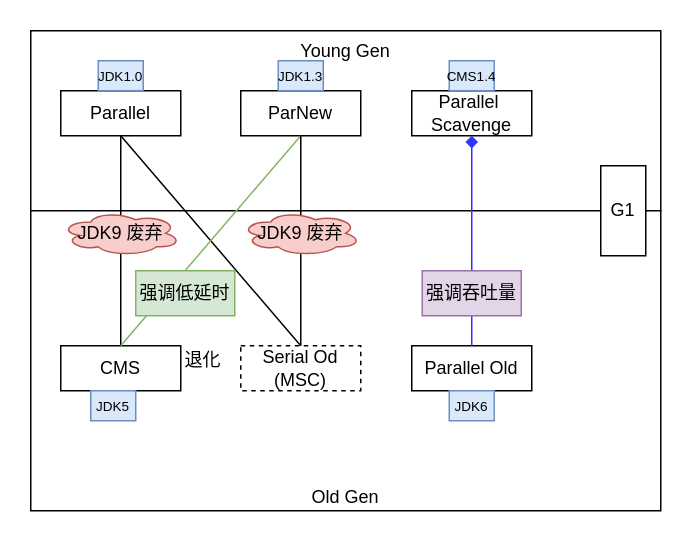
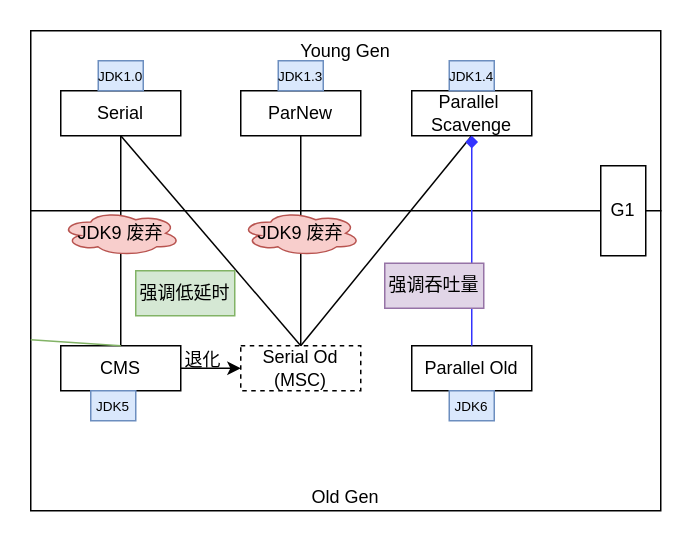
  <mxCell id="0" />
  <mxCell id="1" parent="0" />
  <mxCell id="2" value="Young Gen" style="rounded=0;whiteSpace=wrap;html=1;verticalAlign=top;" vertex="1" parent="1"><mxGeometry x="20" y="20" width="420" height="120" as="geometry" /></mxCell>
  <mxCell id="3" value="Old Gen" style="rounded=0;whiteSpace=wrap;html=1;verticalAlign=bottom;" vertex="1" parent="1"><mxGeometry x="20" y="140" width="420" height="200" as="geometry" /></mxCell>
- <mxCell id="4" value="Parallel" style="rounded=0;whiteSpace=wrap;html=1;" vertex="1" parent="1"><mxGeometry x="40" y="60" width="80" height="30" as="geometry" /></mxCell>
+ <mxCell id="4" value="Serial" style="rounded=0;whiteSpace=wrap;html=1;" vertex="1" parent="1"><mxGeometry x="40" y="60" width="80" height="30" as="geometry" /></mxCell>
  <mxCell id="5" value="ParNew" style="rounded=0;whiteSpace=wrap;html=1;" vertex="1" parent="1"><mxGeometry x="160" y="60" width="80" height="30" as="geometry" /></mxCell>
  <mxCell id="6" value="Parallel&amp;nbsp;&lt;br&gt;Scavenge" style="rounded=0;whiteSpace=wrap;html=1;" vertex="1" parent="1"><mxGeometry x="274" y="60" width="80" height="30" as="geometry" /></mxCell>
+ <mxCell id="7" value="" style="edgeStyle=orthogonalEdgeStyle;rounded=0;orthogonalLoop=1;jettySize=auto;html=1;" edge="1" parent="1" source="8" target="9"><mxGeometry relative="1" as="geometry" /></mxCell>
  <mxCell id="8" value="CMS" style="rounded=0;whiteSpace=wrap;html=1;" vertex="1" parent="1"><mxGeometry x="40" y="230" width="80" height="30" as="geometry" /></mxCell>
  <mxCell id="9" value="Serial Od&lt;br&gt;(MSC)" style="rounded=0;whiteSpace=wrap;html=1;dashed=1;" vertex="1" parent="1"><mxGeometry x="160" y="230" width="80" height="30" as="geometry" /></mxCell>
  <mxCell id="10" value="Parallel Old" style="rounded=0;whiteSpace=wrap;html=1;" vertex="1" parent="1"><mxGeometry x="274" y="230" width="80" height="30" as="geometry" /></mxCell>
  <mxCell id="11" value="G1" style="rounded=0;whiteSpace=wrap;html=1;" vertex="1" parent="1"><mxGeometry x="400" y="110" width="30" height="60" as="geometry" /></mxCell>
  <mxCell id="12" value="" style="endArrow=none;html=1;rounded=0;entryX=0.5;entryY=1;entryDx=0;entryDy=0;" edge="1" parent="1" source="8" target="4"><mxGeometry width="50" height="50" relative="1" as="geometry"><mxPoint x="300" y="200" as="sourcePoint" /><mxPoint x="350" y="150" as="targetPoint" /></mxGeometry></mxCell>
  <mxCell id="13" value="" style="endArrow=none;html=1;rounded=0;entryX=0.5;entryY=1;entryDx=0;entryDy=0;exitX=0.5;exitY=0;exitDx=0;exitDy=0;" edge="1" parent="1" source="9" target="4"><mxGeometry width="50" height="50" relative="1" as="geometry"><mxPoint x="300" y="200" as="sourcePoint" /><mxPoint x="350" y="150" as="targetPoint" /></mxGeometry></mxCell>
- <mxCell id="14" value="" style="endArrow=none;html=1;rounded=0;entryX=0.5;entryY=1;entryDx=0;entryDy=0;exitX=0.5;exitY=0;exitDx=0;exitDy=0;fillColor=#d5e8d4;strokeColor=#82b366;" edge="1" parent="1" source="8" target="5"><mxGeometry width="50" height="50" relative="1" as="geometry"><mxPoint x="80" y="200" as="sourcePoint" /><mxPoint x="350" y="150" as="targetPoint" /></mxGeometry></mxCell>
+ <mxCell id="14" value="" style="endArrow=none;html=1;rounded=0;exitX=0.5;exitY=0;exitDx=0;exitDy=0;fillColor=#d5e8d4;strokeColor=#82b366;" edge="1" parent="1" source="8" target="3"><mxGeometry width="50" height="50" relative="1" as="geometry"><mxPoint x="80" y="200" as="sourcePoint" /><mxPoint x="350" y="150" as="targetPoint" /></mxGeometry></mxCell>
  <mxCell id="15" value="" style="endArrow=none;html=1;rounded=0;entryX=0.5;entryY=1;entryDx=0;entryDy=0;exitX=0.5;exitY=0;exitDx=0;exitDy=0;" edge="1" parent="1" source="9" target="5"><mxGeometry width="50" height="50" relative="1" as="geometry"><mxPoint x="300" y="200" as="sourcePoint" /><mxPoint x="350" y="150" as="targetPoint" /></mxGeometry></mxCell>
+ <mxCell id="16" value="" style="endArrow=none;html=1;rounded=0;entryX=0.5;entryY=1;entryDx=0;entryDy=0;exitX=0.5;exitY=0;exitDx=0;exitDy=0;" edge="1" parent="1" source="9" target="6"><mxGeometry width="50" height="50" relative="1" as="geometry"><mxPoint x="300" y="200" as="sourcePoint" /><mxPoint x="350" y="150" as="targetPoint" /></mxGeometry></mxCell>
  <mxCell id="17" value="" style="endArrow=diamond;html=1;rounded=0;entryX=0.5;entryY=1;entryDx=0;entryDy=0;exitX=0.5;exitY=0;exitDx=0;exitDy=0;strokeColor=#3333FF;" edge="1" parent="1" source="10" target="6"><mxGeometry width="50" height="50" relative="1" as="geometry"><mxPoint x="300" y="200" as="sourcePoint" /><mxPoint x="350" y="150" as="targetPoint" /></mxGeometry></mxCell>
  <mxCell id="18" value="JDK9 废弃" style="ellipse;shape=cloud;whiteSpace=wrap;html=1;fillColor=#f8cecc;strokeColor=#b85450;" vertex="1" parent="1"><mxGeometry x="40" y="140" width="80" height="30" as="geometry" /></mxCell>
  <mxCell id="19" value="JDK9 废弃" style="ellipse;shape=cloud;whiteSpace=wrap;html=1;fillColor=#f8cecc;strokeColor=#b85450;" vertex="1" parent="1"><mxGeometry x="160" y="140" width="80" height="30" as="geometry" /></mxCell>
  <mxCell id="20" value="&lt;font style=&quot;font-size: 9px;&quot;&gt;JDK5&lt;/font&gt;" style="text;html=1;strokeColor=#6c8ebf;fillColor=#dae8fc;align=center;verticalAlign=middle;whiteSpace=wrap;rounded=0;" vertex="1" parent="1"><mxGeometry x="60" y="260" width="30" height="20" as="geometry" /></mxCell>
  <mxCell id="21" value="&lt;font style=&quot;font-size: 9px;&quot;&gt;JDK1.0&lt;/font&gt;" style="text;html=1;strokeColor=#6c8ebf;fillColor=#dae8fc;align=center;verticalAlign=middle;whiteSpace=wrap;rounded=0;" vertex="1" parent="1"><mxGeometry x="65" y="40" width="30" height="20" as="geometry" /></mxCell>
  <mxCell id="22" value="&lt;font style=&quot;font-size: 9px;&quot;&gt;JDK1.3&lt;/font&gt;" style="text;html=1;strokeColor=#6c8ebf;fillColor=#dae8fc;align=center;verticalAlign=middle;whiteSpace=wrap;rounded=0;" vertex="1" parent="1"><mxGeometry x="185" y="40" width="30" height="20" as="geometry" /></mxCell>
- <mxCell id="23" value="&lt;font style=&quot;font-size: 9px;&quot;&gt;CMS1.4&lt;/font&gt;" style="text;html=1;strokeColor=#6c8ebf;fillColor=#dae8fc;align=center;verticalAlign=middle;whiteSpace=wrap;rounded=0;" vertex="1" parent="1"><mxGeometry x="299" y="40" width="30" height="20" as="geometry" /></mxCell>
+ <mxCell id="23" value="&lt;font style=&quot;font-size: 9px;&quot;&gt;JDK1.4&lt;/font&gt;" style="text;html=1;strokeColor=#6c8ebf;fillColor=#dae8fc;align=center;verticalAlign=middle;whiteSpace=wrap;rounded=0;" vertex="1" parent="1"><mxGeometry x="299" y="40" width="30" height="20" as="geometry" /></mxCell>
  <mxCell id="24" value="&lt;font style=&quot;font-size: 9px;&quot;&gt;JDK6&lt;/font&gt;" style="text;html=1;strokeColor=#6c8ebf;fillColor=#dae8fc;align=center;verticalAlign=middle;whiteSpace=wrap;rounded=0;" vertex="1" parent="1"><mxGeometry x="299" y="260" width="30" height="20" as="geometry" /></mxCell>
- <mxCell id="25" value="强调吞吐量" style="text;html=1;strokeColor=#9673a6;fillColor=#e1d5e7;align=center;verticalAlign=middle;whiteSpace=wrap;rounded=0;" vertex="1" parent="1"><mxGeometry x="281" y="180" width="66" height="30" as="geometry" /></mxCell>
+ <mxCell id="25" value="强调吞吐量" style="text;html=1;strokeColor=#9673a6;fillColor=#e1d5e7;align=center;verticalAlign=middle;whiteSpace=wrap;rounded=0;" vertex="1" parent="1"><mxGeometry x="256" y="175" width="66" height="30" as="geometry" /></mxCell>
  <mxCell id="26" value="强调低延时" style="text;html=1;strokeColor=#82b366;fillColor=#d5e8d4;align=center;verticalAlign=middle;whiteSpace=wrap;rounded=0;" vertex="1" parent="1"><mxGeometry x="90" y="180" width="66" height="30" as="geometry" /></mxCell>
  <mxCell id="27" value="退化" style="text;html=1;strokeColor=none;fillColor=none;align=center;verticalAlign=middle;whiteSpace=wrap;rounded=0;" vertex="1" parent="1"><mxGeometry x="120" y="230" width="30" height="20" as="geometry" /></mxCell>
